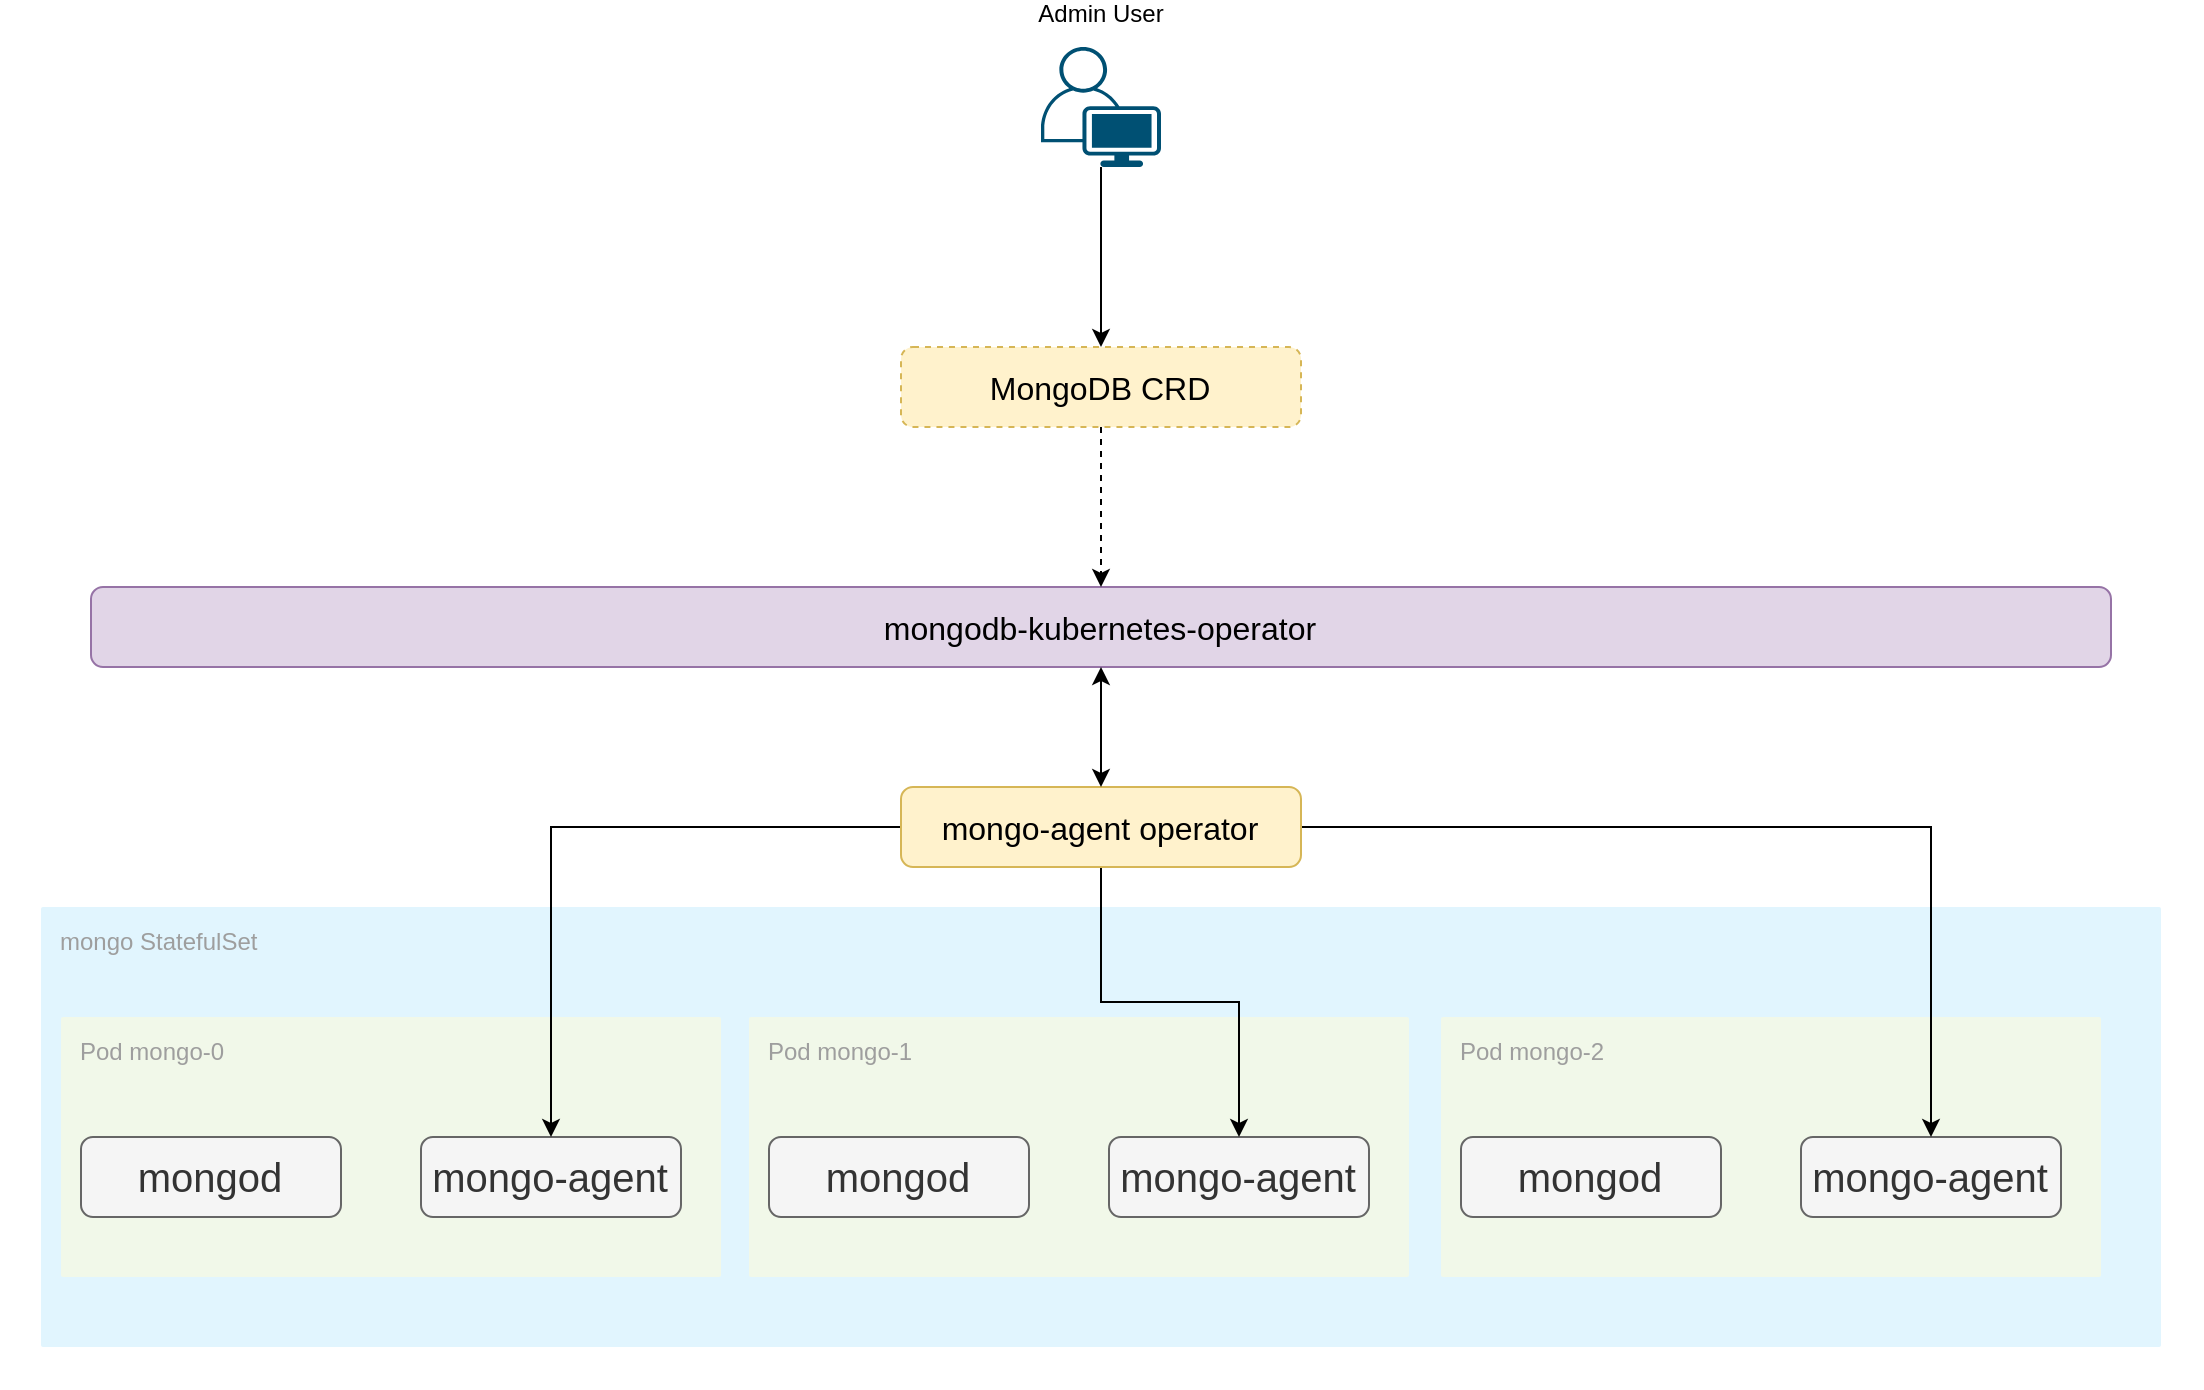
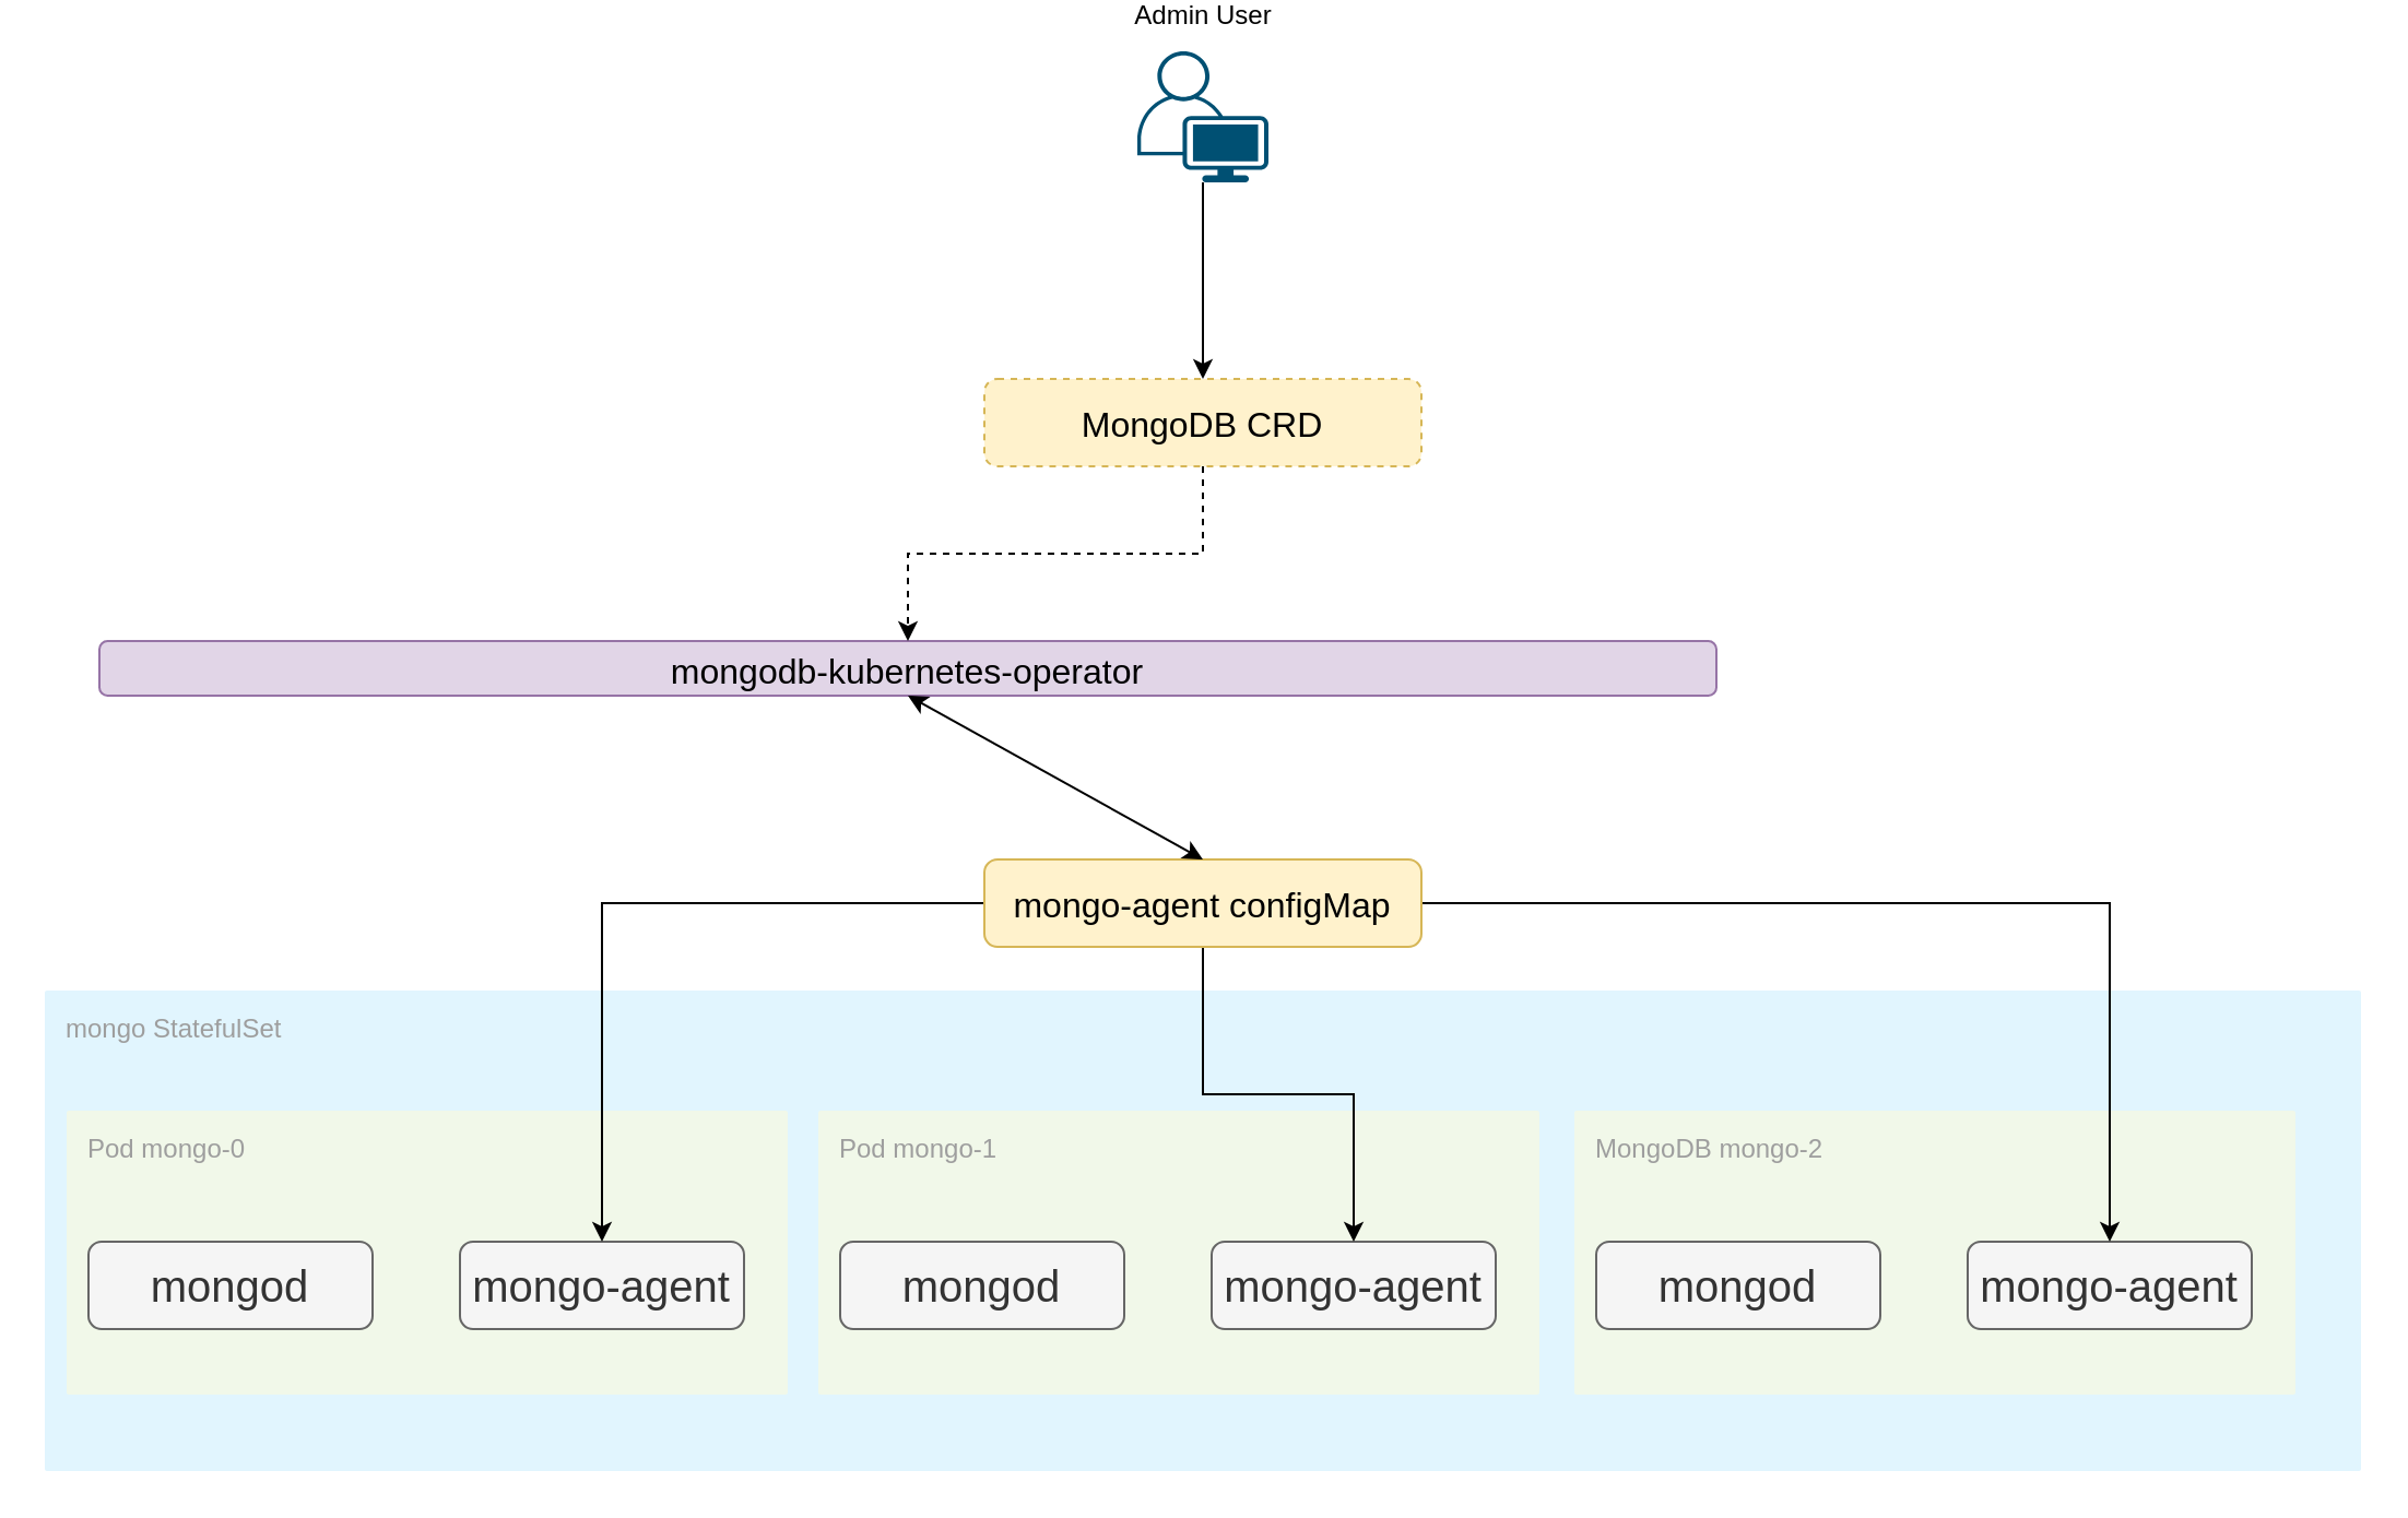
  <mxCell id="0" />
  <mxCell id="1" parent="0" />
  <mxCell id="2" value="mongo StatefulSet" style="points=[[0,0,0],[0.25,0,0],[0.5,0,0],[0.75,0,0],[1,0,0],[1,0.25,0],[1,0.5,0],[1,0.75,0],[1,1,0],[0.75,1,0],[0.5,1,0],[0.25,1,0],[0,1,0],[0,0.75,0],[0,0.5,0],[0,0.25,0]];rounded=1;absoluteArcSize=1;arcSize=2;html=1;strokeColor=none;gradientColor=none;shadow=0;dashed=0;fontSize=12;fontColor=#9E9E9E;align=left;verticalAlign=top;spacing=10;spacingTop=-4;fillColor=#E1F5FE;" vertex="1" parent="1"><mxGeometry x="20" y="450" width="1060" height="220" as="geometry" /></mxCell>
  <mxCell id="3" value="" style="group" vertex="1" connectable="0" parent="1"><mxGeometry x="30" y="505" width="330" height="130" as="geometry" /></mxCell>
  <mxCell id="4" value="Pod mongo-0" style="points=[[0,0,0],[0.25,0,0],[0.5,0,0],[0.75,0,0],[1,0,0],[1,0.25,0],[1,0.5,0],[1,0.75,0],[1,1,0],[0.75,1,0],[0.5,1,0],[0.25,1,0],[0,1,0],[0,0.75,0],[0,0.5,0],[0,0.25,0]];rounded=1;absoluteArcSize=1;arcSize=2;html=1;strokeColor=none;gradientColor=none;shadow=0;dashed=0;fontSize=12;fontColor=#9E9E9E;align=left;verticalAlign=top;spacing=10;spacingTop=-4;fillColor=#F1F8E9;" vertex="1" parent="3"><mxGeometry width="330" height="130" as="geometry" /></mxCell>
  <mxCell id="5" value="mongod" style="rounded=1;whiteSpace=wrap;html=1;fillColor=#f5f5f5;strokeColor=#666666;fontFamily=Helvetica;fontSize=20;fontColor=#333333;" vertex="1" parent="3"><mxGeometry x="10" y="60" width="130" height="40" as="geometry" /></mxCell>
  <mxCell id="6" value="mongo-agent" style="rounded=1;whiteSpace=wrap;html=1;fillColor=#f5f5f5;strokeColor=#666666;fontFamily=Helvetica;fontSize=20;fontColor=#333333;" vertex="1" parent="3"><mxGeometry x="180" y="60" width="130" height="40" as="geometry" /></mxCell>
- <mxCell id="7" value="&lt;div style=&quot;line-height: 18px&quot;&gt;&lt;font style=&quot;font-size: 16px&quot;&gt;mongodb-kubernetes-operator&lt;/font&gt;&lt;/div&gt;" style="rounded=1;whiteSpace=wrap;html=1;fillColor=#e1d5e7;strokeColor=#9673a6;fontFamily=Helvetica;fontSize=20;" vertex="1" parent="1"><mxGeometry x="45" y="290" width="1010" height="40" as="geometry" /></mxCell>
+ <mxCell id="7" value="&lt;div style=&quot;line-height: 18px&quot;&gt;&lt;font style=&quot;font-size: 16px&quot;&gt;mongodb-kubernetes-operator&lt;/font&gt;&lt;/div&gt;" style="rounded=1;whiteSpace=wrap;html=1;fillColor=#e1d5e7;strokeColor=#9673a6;fontFamily=Helvetica;fontSize=20;" vertex="1" parent="1"><mxGeometry x="45" y="290" width="740" height="25" as="geometry" /></mxCell>
  <mxCell id="8" value="" style="group" vertex="1" connectable="0" parent="1"><mxGeometry x="374" y="505" width="330" height="130" as="geometry" /></mxCell>
  <mxCell id="9" value="Pod mongo-1" style="points=[[0,0,0],[0.25,0,0],[0.5,0,0],[0.75,0,0],[1,0,0],[1,0.25,0],[1,0.5,0],[1,0.75,0],[1,1,0],[0.75,1,0],[0.5,1,0],[0.25,1,0],[0,1,0],[0,0.75,0],[0,0.5,0],[0,0.25,0]];rounded=1;absoluteArcSize=1;arcSize=2;html=1;strokeColor=none;gradientColor=none;shadow=0;dashed=0;fontSize=12;fontColor=#9E9E9E;align=left;verticalAlign=top;spacing=10;spacingTop=-4;fillColor=#F1F8E9;" vertex="1" parent="8"><mxGeometry width="330" height="130" as="geometry" /></mxCell>
  <mxCell id="10" value="mongod" style="rounded=1;whiteSpace=wrap;html=1;fillColor=#f5f5f5;strokeColor=#666666;fontFamily=Helvetica;fontSize=20;fontColor=#333333;" vertex="1" parent="8"><mxGeometry x="10" y="60" width="130" height="40" as="geometry" /></mxCell>
  <mxCell id="11" value="mongo-agent" style="rounded=1;whiteSpace=wrap;html=1;fillColor=#f5f5f5;strokeColor=#666666;fontFamily=Helvetica;fontSize=20;fontColor=#333333;" vertex="1" parent="8"><mxGeometry x="180" y="60" width="130" height="40" as="geometry" /></mxCell>
  <mxCell id="12" value="" style="group" vertex="1" connectable="0" parent="1"><mxGeometry x="720" y="505" width="330" height="130" as="geometry" /></mxCell>
- <mxCell id="13" value="Pod mongo-2" style="points=[[0,0,0],[0.25,0,0],[0.5,0,0],[0.75,0,0],[1,0,0],[1,0.25,0],[1,0.5,0],[1,0.75,0],[1,1,0],[0.75,1,0],[0.5,1,0],[0.25,1,0],[0,1,0],[0,0.75,0],[0,0.5,0],[0,0.25,0]];rounded=1;absoluteArcSize=1;arcSize=2;html=1;strokeColor=none;gradientColor=none;shadow=0;dashed=0;fontSize=12;fontColor=#9E9E9E;align=left;verticalAlign=top;spacing=10;spacingTop=-4;fillColor=#F1F8E9;" vertex="1" parent="12"><mxGeometry width="330" height="130" as="geometry" /></mxCell>
+ <mxCell id="13" value="MongoDB mongo-2" style="points=[[0,0,0],[0.25,0,0],[0.5,0,0],[0.75,0,0],[1,0,0],[1,0.25,0],[1,0.5,0],[1,0.75,0],[1,1,0],[0.75,1,0],[0.5,1,0],[0.25,1,0],[0,1,0],[0,0.75,0],[0,0.5,0],[0,0.25,0]];rounded=1;absoluteArcSize=1;arcSize=2;html=1;strokeColor=none;gradientColor=none;shadow=0;dashed=0;fontSize=12;fontColor=#9E9E9E;align=left;verticalAlign=top;spacing=10;spacingTop=-4;fillColor=#F1F8E9;" vertex="1" parent="12"><mxGeometry width="330" height="130" as="geometry" /></mxCell>
  <mxCell id="14" value="mongod" style="rounded=1;whiteSpace=wrap;html=1;fillColor=#f5f5f5;strokeColor=#666666;fontFamily=Helvetica;fontSize=20;fontColor=#333333;" vertex="1" parent="12"><mxGeometry x="10" y="60" width="130" height="40" as="geometry" /></mxCell>
  <mxCell id="15" value="mongo-agent" style="rounded=1;whiteSpace=wrap;html=1;fillColor=#f5f5f5;strokeColor=#666666;fontFamily=Helvetica;fontSize=20;fontColor=#333333;" vertex="1" parent="12"><mxGeometry x="180" y="60" width="130" height="40" as="geometry" /></mxCell>
  <mxCell id="16" style="edgeStyle=orthogonalEdgeStyle;rounded=0;orthogonalLoop=1;jettySize=auto;html=1;" edge="1" parent="1" source="19" target="6"><mxGeometry relative="1" as="geometry" /></mxCell>
  <mxCell id="17" style="edgeStyle=orthogonalEdgeStyle;rounded=0;orthogonalLoop=1;jettySize=auto;html=1;entryX=0.5;entryY=0;entryDx=0;entryDy=0;" edge="1" parent="1" source="19" target="11"><mxGeometry relative="1" as="geometry" /></mxCell>
  <mxCell id="18" style="edgeStyle=orthogonalEdgeStyle;rounded=0;orthogonalLoop=1;jettySize=auto;html=1;" edge="1" parent="1" source="19" target="15"><mxGeometry relative="1" as="geometry" /></mxCell>
- <mxCell id="19" value="&lt;div style=&quot;line-height: 18px&quot;&gt;&lt;font style=&quot;font-size: 16px&quot;&gt;mongo-agent operator&lt;/font&gt;&lt;/div&gt;" style="rounded=1;whiteSpace=wrap;html=1;fillColor=#fff2cc;strokeColor=#d6b656;fontFamily=Helvetica;fontSize=20;" vertex="1" parent="1"><mxGeometry x="450" y="390" width="200" height="40" as="geometry" /></mxCell>
+ <mxCell id="19" value="&lt;div style=&quot;line-height: 18px&quot;&gt;&lt;font style=&quot;font-size: 16px&quot;&gt;mongo-agent configMap&lt;/font&gt;&lt;/div&gt;" style="rounded=1;whiteSpace=wrap;html=1;fillColor=#fff2cc;strokeColor=#d6b656;fontFamily=Helvetica;fontSize=20;" vertex="1" parent="1"><mxGeometry x="450" y="390" width="200" height="40" as="geometry" /></mxCell>
  <mxCell id="20" value="" style="endArrow=classic;startArrow=classic;html=1;entryX=0.5;entryY=1;entryDx=0;entryDy=0;exitX=0.5;exitY=0;exitDx=0;exitDy=0;" edge="1" parent="1" source="19" target="7"><mxGeometry width="50" height="50" relative="1" as="geometry"><mxPoint x="590" y="510" as="sourcePoint" /><mxPoint x="640" y="460" as="targetPoint" /></mxGeometry></mxCell>
  <mxCell id="21" style="edgeStyle=orthogonalEdgeStyle;rounded=0;orthogonalLoop=1;jettySize=auto;html=1;entryX=0.5;entryY=0;entryDx=0;entryDy=0;" edge="1" parent="1" source="22" target="24"><mxGeometry relative="1" as="geometry" /></mxCell>
  <mxCell id="22" value="Admin User" style="points=[[0.35,0,0],[0.98,0.51,0],[1,0.71,0],[0.67,1,0],[0,0.795,0],[0,0.65,0]];verticalLabelPosition=bottom;html=1;verticalAlign=top;aspect=fixed;align=center;pointerEvents=1;shape=mxgraph.cisco19.user;fillColor=#005073;strokeColor=none;spacingTop=-90;" vertex="1" parent="1"><mxGeometry x="520" y="20" width="60" height="60" as="geometry" /></mxCell>
  <mxCell id="23" style="edgeStyle=orthogonalEdgeStyle;rounded=0;orthogonalLoop=1;jettySize=auto;html=1;dashed=1;" edge="1" parent="1" source="24" target="7"><mxGeometry relative="1" as="geometry" /></mxCell>
  <mxCell id="24" value="&lt;div style=&quot;line-height: 18px&quot;&gt;&lt;font style=&quot;font-size: 16px&quot;&gt;MongoDB CRD&lt;/font&gt;&lt;/div&gt;" style="rounded=1;whiteSpace=wrap;html=1;fillColor=#fff2cc;strokeColor=#d6b656;fontFamily=Helvetica;fontSize=20;dashed=1;" vertex="1" parent="1"><mxGeometry x="450" y="170" width="200" height="40" as="geometry" /></mxCell>
